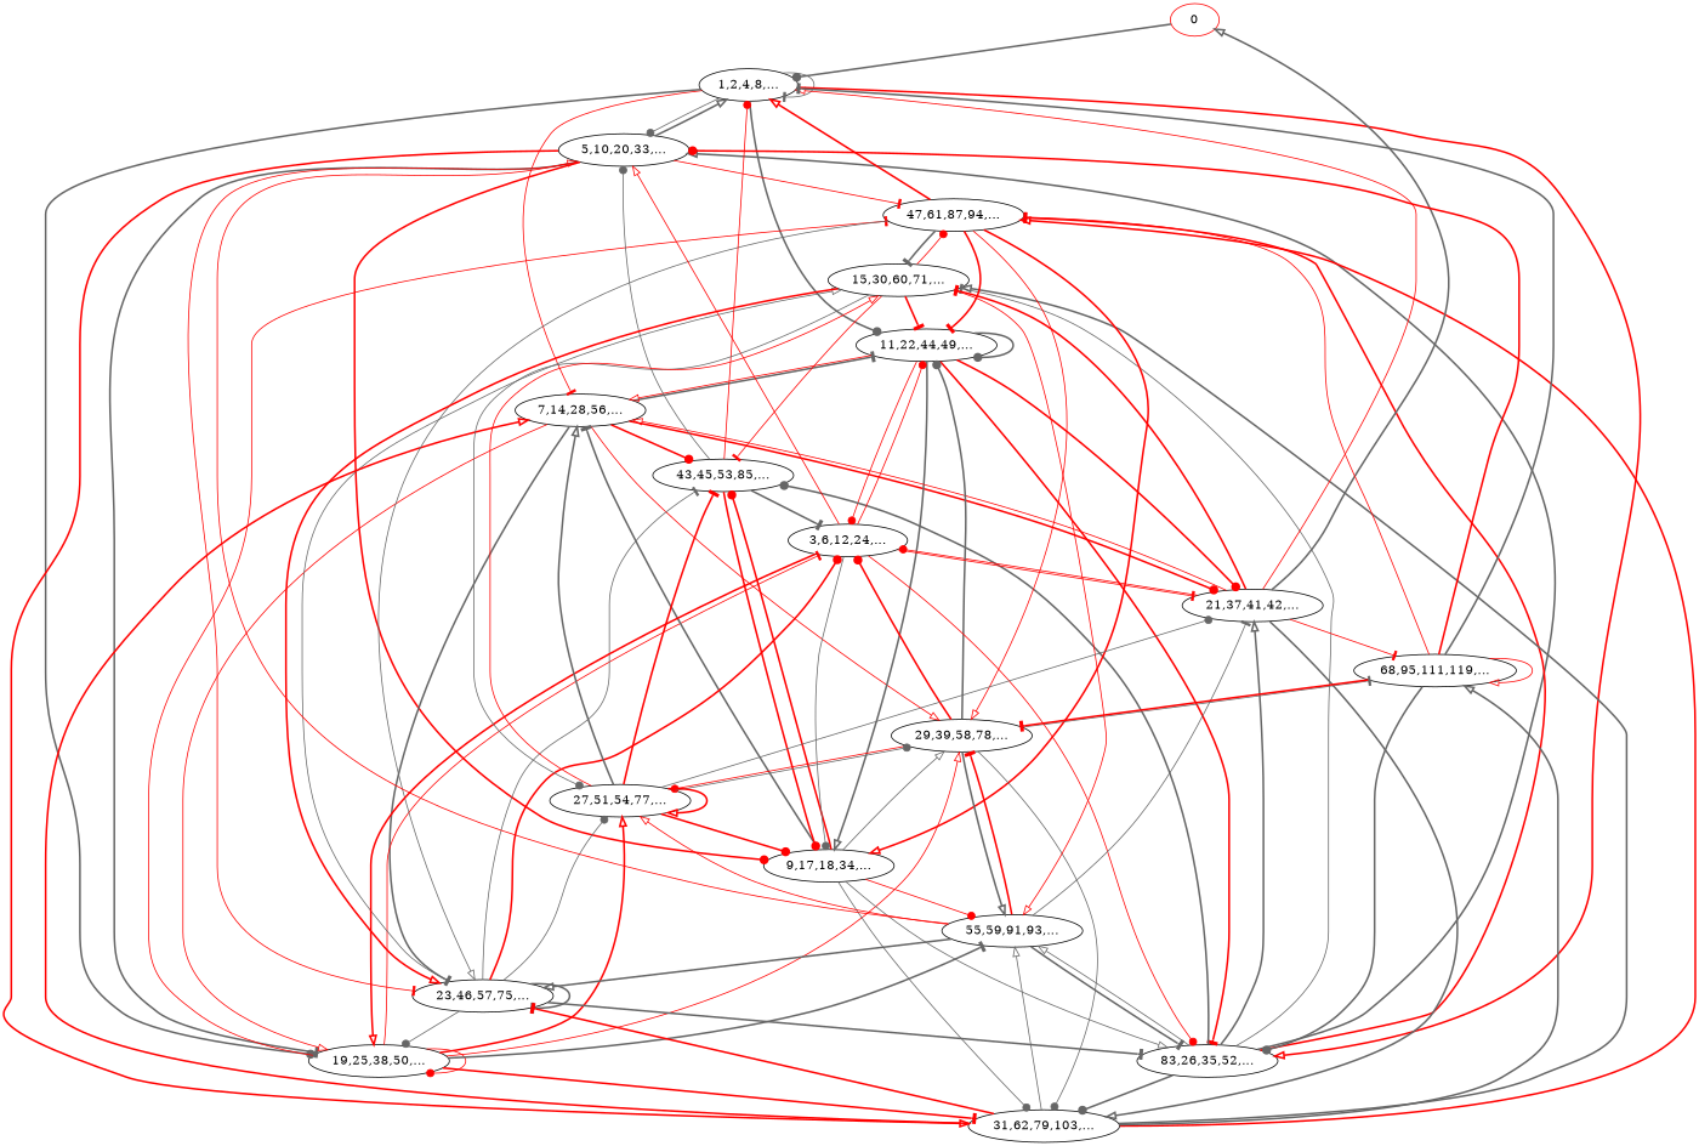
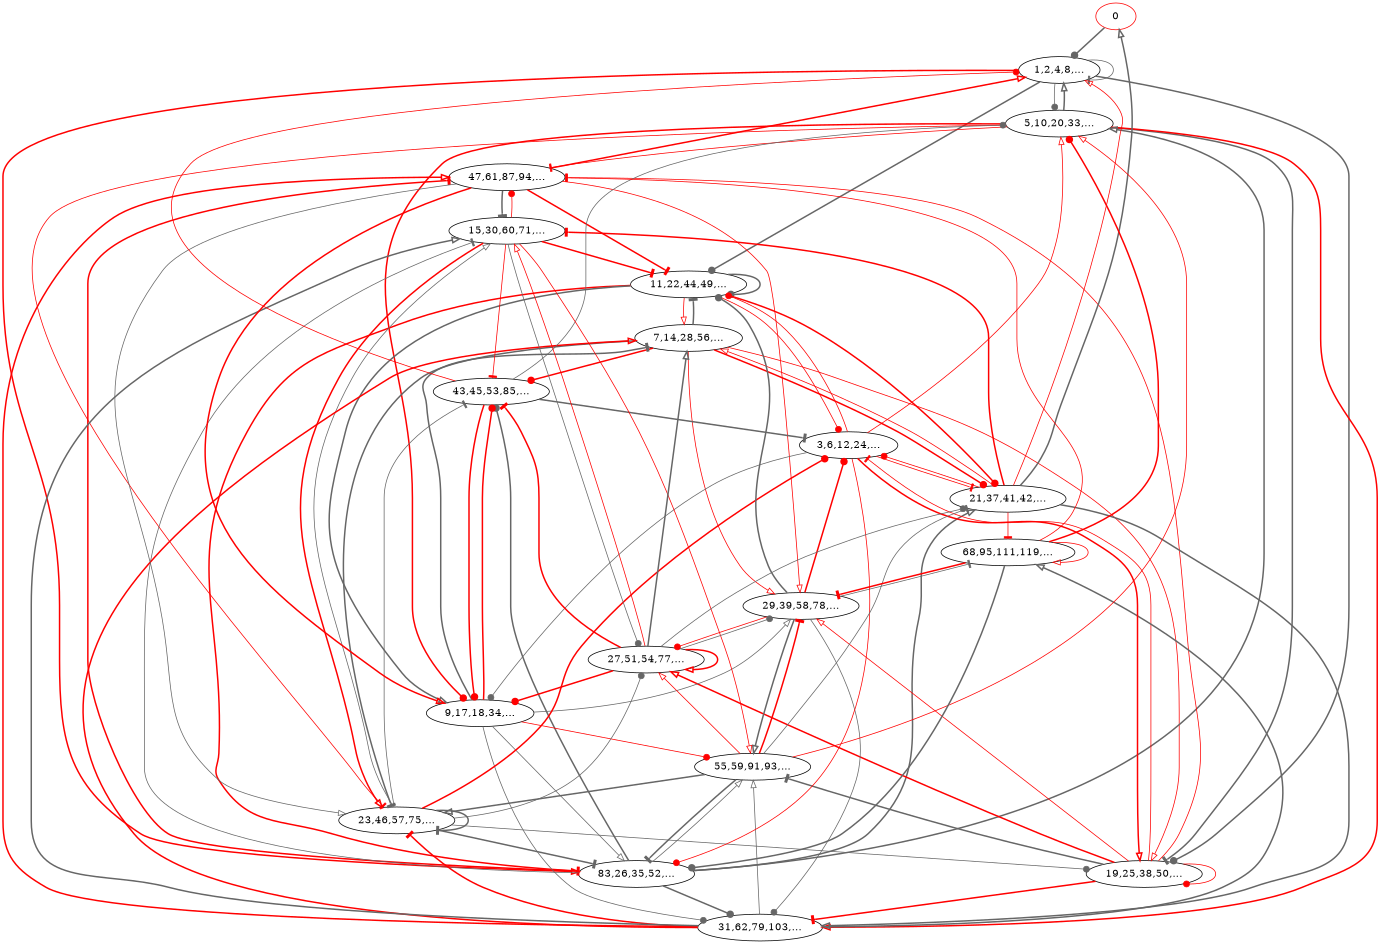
  digraph {
    node [bgcolor=lightgrey color=black]
    edge [arrowhead=onormal color=red style=bold]
    n1 [bgcolor=red color=red label=0]
    n2 [label="1,2,4,8,..."]
    n3 [label="5,10,20,33,..."]
    n4 [label="7,14,28,56,..."]
    n5 [label="11,22,44,49,..."]
    n6 [label="83,26,35,52,..."]
    n7 [label="19,25,38,50,..."]
    n8 [label="9,17,18,34,..."]
    n9 [label="23,46,57,75,..."]
    n10 [label="31,62,79,103,..."]
    n11 [label="47,61,87,94,..."]
    n12 [label="21,37,41,42,..."]
    n13 [label="29,39,58,78,..."]
    n14 [label="43,45,53,85,..."]
    n15 [label="3,6,12,24,..."]
    n16 [label="55,59,91,93,..."]
    n17 [label="15,30,60,71,..."]
    n18 [label="27,51,54,77,..."]
    n19 [label="68,95,111,119,..."]
    n1 -> n2 [arrowhead=dot color=gray40]
    n2 -> n2 [arrowhead=tee color=gray40 style=solid]
    n2 -> n3 [arrowhead=dot color=gray40 style=solid]
-   n2 -> n4 [arrowhead=tee style=solid]
    n2 -> n5 [arrowhead=dot color=gray40]
    n2 -> n6
    n2 -> n7 [arrowhead=dot color=gray40]
    n3 -> n2 [color=gray40]
    n3 -> n7 [arrowhead=tee color=gray40]
    n3 -> n8 [arrowhead=dot]
    n3 -> n9 [arrowhead=tee style=solid]
    n3 -> n10
    n3 -> n11 [arrowhead=tee style=solid]
    n4 -> n5 [arrowhead=tee color=gray40]
    n4 -> n7 [style=solid]
    n4 -> n9 [arrowhead=tee color=gray40]
    n4 -> n12 [arrowhead=dot]
    n4 -> n13 [style=solid]
    n4 -> n14 [arrowhead=dot]
    n5 -> n4 [style=solid]
    n5 -> n5 [arrowhead=dot color=gray40]
    n5 -> n6 [arrowhead=tee]
    n5 -> n8 [color=gray40]
    n5 -> n12 [arrowhead=dot]
    n5 -> n15 [arrowhead=dot style=solid]
    n6 -> n3 [color=gray40]
    n6 -> n10 [arrowhead=dot color=gray40]
    n6 -> n11 [arrowhead=tee]
    n6 -> n12 [color=gray40]
    n6 -> n14 [arrowhead=dot color=gray40]
    n6 -> n16 [color=gray40 style=solid]
    n6 -> n17 [arrowhead=tee color=gray40 style=solid]
    n7 -> n7 [arrowhead=dot style=solid]
    n7 -> n10 [arrowhead=tee]
    n7 -> n11 [arrowhead=tee style=solid]
    n7 -> n13 [style=solid]
    n7 -> n15 [arrowhead=tee style=solid]
    n7 -> n16 [arrowhead=tee color=gray40]
    n7 -> n18
    n8 -> n4 [arrowhead=tee color=gray40]
    n8 -> n6 [color=gray40 style=solid]
    n8 -> n10 [arrowhead=dot color=gray40 style=solid]
    n8 -> n13 [color=gray40 style=solid]
    n8 -> n14 [arrowhead=dot]
    n8 -> n16 [arrowhead=dot style=solid]
    n9 -> n6 [arrowhead=tee color=gray40]
    n9 -> n7 [arrowhead=dot color=gray40 style=solid]
    n9 -> n9 [arrowhead=tee color=gray40]
    n9 -> n14 [arrowhead=tee color=gray40 style=solid]
    n9 -> n15 [arrowhead=dot]
    n9 -> n17 [color=gray40 style=solid]
    n9 -> n18 [arrowhead=dot color=gray40 style=solid]
    n10 -> n4
    n10 -> n9 [arrowhead=tee]
    n10 -> n11
    n10 -> n16 [color=gray40 style=solid]
    n10 -> n17 [color=gray40]
    n10 -> n19 [color=gray40]
    n11 -> n2
    n11 -> n5 [arrowhead=tee]
    n11 -> n8
    n11 -> n9 [color=gray40 style=solid]
    n11 -> n13 [style=solid]
    n11 -> n17 [arrowhead=tee color=gray40]
    n12 -> n1 [color=gray40]
    n12 -> n2 [style=solid]
    n12 -> n4 [style=solid]
    n12 -> n10 [color=gray40]
    n12 -> n15 [arrowhead=dot style=solid]
    n12 -> n17 [arrowhead=tee]
    n12 -> n19 [arrowhead=tee style=solid]
    n13 -> n5 [arrowhead=dot color=gray40]
    n13 -> n10 [arrowhead=dot color=gray40 style=solid]
    n13 -> n15 [arrowhead=dot]
    n13 -> n16 [color=gray40]
    n13 -> n18 [arrowhead=dot style=solid]
    n13 -> n19 [arrowhead=tee color=gray40 style=solid]
    n14 -> n2 [arrowhead=dot style=solid]
    n14 -> n3 [arrowhead=dot color=gray40 style=solid]
    n14 -> n8 [arrowhead=dot]
    n14 -> n15 [arrowhead=tee color=gray40]
    n15 -> n3 [style=solid]
    n15 -> n5 [arrowhead=dot style=solid]
    n15 -> n6 [arrowhead=dot style=solid]
    n15 -> n7
    n15 -> n8 [arrowhead=dot color=gray40 style=solid]
    n15 -> n12 [arrowhead=tee style=solid]
    n16 -> n3 [style=solid]
    n16 -> n6 [arrowhead=tee color=gray40]
    n16 -> n9 [color=gray40]
    n16 -> n12 [arrowhead=tee color=gray40 style=solid]
    n16 -> n13 [arrowhead=tee]
    n16 -> n18 [style=solid]
    n17 -> n5 [arrowhead=tee]
    n17 -> n9
    n17 -> n11 [arrowhead=dot style=solid]
    n17 -> n14 [arrowhead=tee style=solid]
    n17 -> n16 [style=solid]
    n17 -> n18 [arrowhead=dot color=gray40 style=solid]
    n18 -> n4 [color=gray40]
    n18 -> n8 [arrowhead=dot]
    n18 -> n12 [arrowhead=dot color=gray40 style=solid]
    n18 -> n13 [arrowhead=dot color=gray40 style=solid]
    n18 -> n14 [arrowhead=tee]
    n18 -> n17 [style=solid]
    n18 -> n18
-   n19 -> n2 [arrowhead=tee color=gray40]
    n19 -> n3 [arrowhead=dot]
    n19 -> n6 [arrowhead=dot color=gray40]
    n19 -> n11 [arrowhead=tee style=solid]
    n19 -> n13 [arrowhead=tee]
    n19 -> n19 [style=solid]
  }
